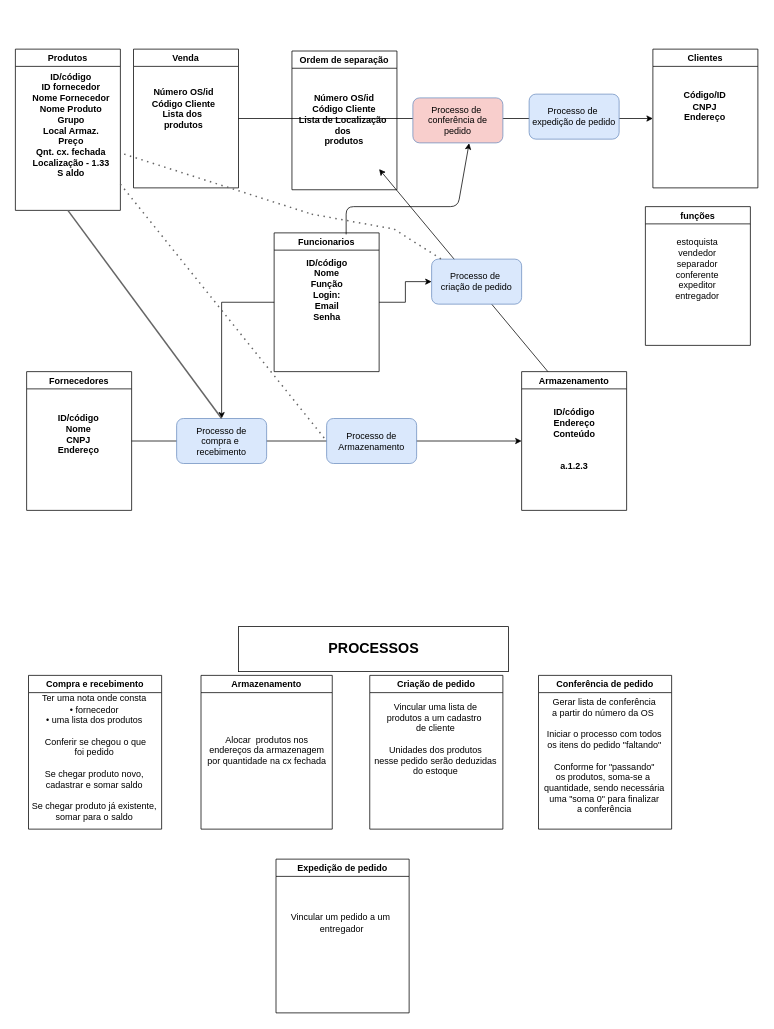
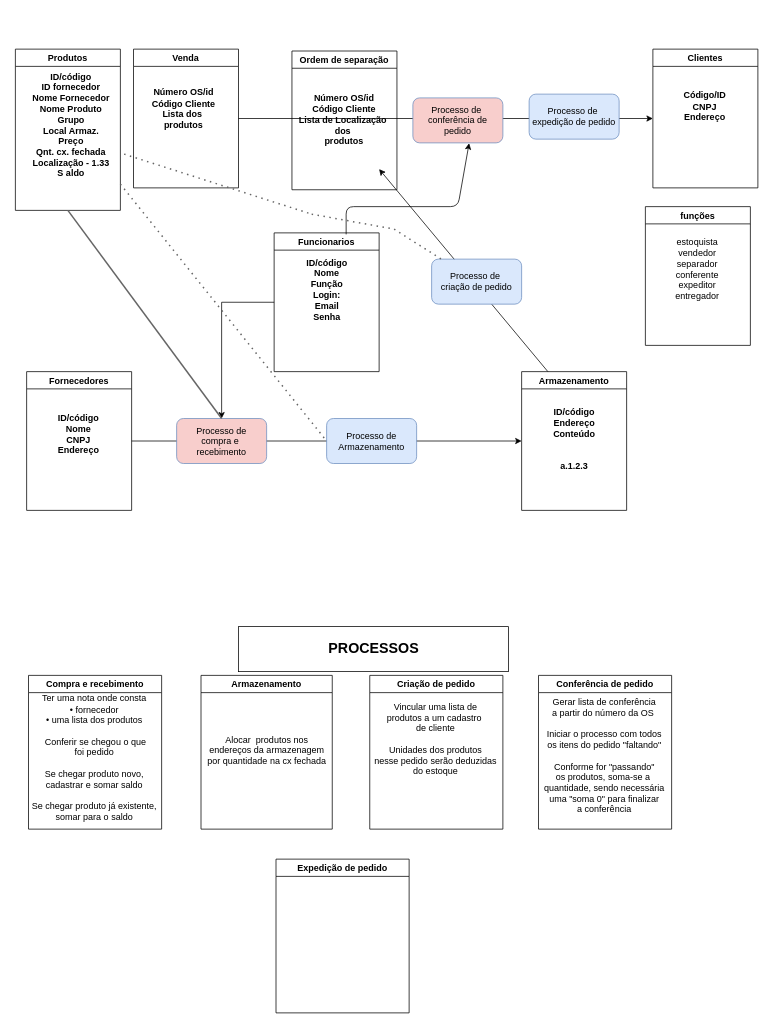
  <mxCell id="0" />
  <mxCell id="1" parent="0" />
- <mxCell id="2" style="edgeStyle=orthogonalEdgeStyle;rounded=0;orthogonalLoop=1;jettySize=auto;html=1;" parent="1" source="4" target="20" edge="1"><mxGeometry relative="1" as="geometry" /></mxCell>
  <mxCell id="3" style="edgeStyle=orthogonalEdgeStyle;rounded=0;orthogonalLoop=1;jettySize=auto;html=1;entryX=0.5;entryY=0;entryDx=0;entryDy=0;" parent="1" source="4" target="21" edge="1"><mxGeometry relative="1" as="geometry" /></mxCell>
  <mxCell id="4" value="Funcionarios" style="swimlane;" parent="1" vertex="1"><mxGeometry x="365" y="310" width="140" height="185" as="geometry"><mxRectangle x="600" y="215" width="130" height="23" as="alternateBounds" /></mxGeometry></mxCell>
  <mxCell id="5" value="&lt;b&gt;ID/código&lt;/b&gt;&lt;b&gt;&lt;br&gt;Nome&lt;br&gt;Função&lt;br&gt;Login:&lt;br&gt;Email&lt;br&gt;Senha&lt;br&gt;&lt;br&gt;&lt;br&gt;&lt;/b&gt;" style="text;html=1;align=center;verticalAlign=middle;resizable=0;points=[];autosize=1;strokeColor=none;" parent="4" vertex="1"><mxGeometry x="35" y="30" width="70" height="120" as="geometry" /></mxCell>
  <mxCell id="6" style="edgeStyle=orthogonalEdgeStyle;rounded=0;orthogonalLoop=1;jettySize=auto;html=1;entryX=0;entryY=0.5;entryDx=0;entryDy=0;" parent="1" source="7" target="9" edge="1"><mxGeometry relative="1" as="geometry" /></mxCell>
  <mxCell id="7" value="Fornecedores" style="swimlane;" parent="1" vertex="1"><mxGeometry x="35" y="495" width="140" height="185" as="geometry" /></mxCell>
  <mxCell id="8" value="&lt;p style=&quot;margin: 4px 0px 0px&quot;&gt;&lt;/p&gt;&lt;p style=&quot;margin: 0px 0px 0px 8px&quot;&gt;&lt;b&gt;&lt;br&gt;&lt;/b&gt;&lt;/p&gt;&lt;p style=&quot;margin: 0px 0px 0px 8px&quot;&gt;&lt;b&gt;&lt;br&gt;&lt;/b&gt;&lt;/p&gt;&lt;p style=&quot;margin: 0px 0px 0px 8px&quot;&gt;&lt;b&gt;&lt;br&gt;&lt;/b&gt;&lt;/p&gt;&lt;p style=&quot;margin: 0px 0px 0px 8px&quot;&gt;&lt;b&gt;&lt;br&gt;&lt;/b&gt;&lt;/p&gt;&lt;p style=&quot;margin: 0px 0px 0px 8px&quot;&gt;&lt;b&gt;&lt;br&gt;&lt;/b&gt;&lt;/p&gt;&lt;p style=&quot;margin: 0px 0px 0px 8px&quot;&gt;&lt;b&gt;ID/código&lt;/b&gt;&lt;b&gt;&lt;br&gt;&lt;/b&gt;&lt;/p&gt;&lt;p style=&quot;margin: 0px 0px 0px 8px&quot;&gt;&lt;b&gt;Nome&lt;/b&gt;&lt;/p&gt;&lt;p style=&quot;margin: 0px 0px 0px 8px&quot;&gt;&lt;b&gt;CNPJ&lt;/b&gt;&lt;br&gt;&lt;/p&gt;&lt;p style=&quot;margin: 0px 0px 0px 8px&quot;&gt;&lt;b&gt;Endereço&lt;/b&gt;&lt;/p&gt;&lt;p style=&quot;margin: 0px 0px 0px 8px&quot;&gt;&lt;b&gt;&lt;br&gt;&lt;/b&gt;&lt;/p&gt;&lt;p style=&quot;margin: 0px 0px 0px 8px&quot;&gt;&lt;br&gt;&lt;/p&gt;" style="text;html=1;align=center;verticalAlign=middle;resizable=0;points=[];autosize=1;strokeColor=none;" parent="7" vertex="1"><mxGeometry x="25" y="-20" width="80" height="160" as="geometry" /></mxCell>
  <mxCell id="9" value="Armazenamento" style="swimlane;" parent="1" vertex="1"><mxGeometry x="695" y="495" width="140" height="185" as="geometry"><mxRectangle x="805" y="400" width="130" height="23" as="alternateBounds" /></mxGeometry></mxCell>
  <mxCell id="10" value="&lt;b&gt;ID/código&lt;/b&gt;&lt;b&gt;&lt;br&gt;Endereço&lt;br&gt;Conteúdo&lt;br&gt;&lt;br&gt;&lt;br&gt;a.1.2.3&lt;br&gt;&lt;/b&gt;" style="text;html=1;align=center;verticalAlign=middle;resizable=0;points=[];autosize=1;strokeColor=none;" parent="9" vertex="1"><mxGeometry x="35" y="45" width="70" height="90" as="geometry" /></mxCell>
  <mxCell id="11" value="Produtos" style="swimlane;" parent="1" vertex="1"><mxGeometry x="20" y="65" width="140" height="215" as="geometry" /></mxCell>
  <mxCell id="12" value="&lt;p style=&quot;margin: 4px 0px 0px&quot;&gt;&lt;/p&gt;&lt;p style=&quot;margin: 0px 0px 0px 8px&quot;&gt;&lt;b&gt;&lt;br&gt;&lt;/b&gt;&lt;/p&gt;&lt;p style=&quot;margin: 0px 0px 0px 8px&quot;&gt;&lt;b&gt;&lt;br&gt;&lt;/b&gt;&lt;/p&gt;&lt;p style=&quot;margin: 0px 0px 0px 8px&quot;&gt;&lt;b&gt;&lt;br&gt;&lt;/b&gt;&lt;/p&gt;&lt;p style=&quot;margin: 0px 0px 0px 8px&quot;&gt;&lt;b&gt;&lt;br&gt;&lt;/b&gt;&lt;/p&gt;&lt;p style=&quot;margin: 0px 0px 0px 8px&quot;&gt;&lt;b&gt;&lt;br&gt;&lt;/b&gt;&lt;/p&gt;&lt;p style=&quot;margin: 0px 0px 0px 8px&quot;&gt;&lt;b&gt;ID/código&lt;/b&gt;&lt;b&gt;&lt;br&gt;&lt;/b&gt;&lt;/p&gt;&lt;p style=&quot;margin: 0px 0px 0px 8px&quot;&gt;&lt;b&gt;ID fornecedor&lt;/b&gt;&lt;/p&gt;&lt;p style=&quot;margin: 0px 0px 0px 8px&quot;&gt;&lt;b&gt;Nome Fornecedor&lt;/b&gt;&lt;/p&gt;&lt;p style=&quot;margin: 0px 0px 0px 8px&quot;&gt;&lt;b&gt;Nome Produto&lt;/b&gt;&lt;/p&gt;&lt;p style=&quot;margin: 0px 0px 0px 8px&quot;&gt;&lt;b&gt;Grupo&lt;/b&gt;&lt;/p&gt;&lt;p style=&quot;margin: 0px 0px 0px 8px&quot;&gt;&lt;b&gt;Local Armaz.&lt;/b&gt;&lt;/p&gt;&lt;p style=&quot;margin: 0px 0px 0px 8px&quot;&gt;&lt;b&gt;Preço&lt;/b&gt;&lt;/p&gt;&lt;p style=&quot;margin: 0px 0px 0px 8px&quot;&gt;&lt;b&gt;Qnt. cx. fechada&lt;/b&gt;&lt;/p&gt;&lt;p style=&quot;margin: 0px 0px 0px 8px&quot;&gt;&lt;b&gt;Localização - 1.33&lt;/b&gt;&lt;/p&gt;&lt;p style=&quot;margin: 0px 0px 0px 8px&quot;&gt;&lt;b&gt;S&amp;nbsp;&lt;/b&gt;&lt;b&gt;aldo&lt;/b&gt;&lt;/p&gt;&lt;p style=&quot;margin: 0px 0px 0px 8px&quot;&gt;&lt;br&gt;&lt;/p&gt;&lt;p style=&quot;margin: 0px 0px 0px 8px&quot;&gt;&lt;b&gt;&lt;br&gt;&lt;/b&gt;&lt;/p&gt;&lt;p style=&quot;margin: 0px 0px 0px 8px&quot;&gt;&lt;br&gt;&lt;/p&gt;" style="text;html=1;align=center;verticalAlign=middle;resizable=0;points=[];autosize=1;strokeColor=none;" parent="11" vertex="1"><mxGeometry x="5" y="-45" width="130" height="260" as="geometry" /></mxCell>
  <mxCell id="13" style="edgeStyle=orthogonalEdgeStyle;rounded=0;orthogonalLoop=1;jettySize=auto;html=1;entryX=0;entryY=0.5;entryDx=0;entryDy=0;" parent="1" source="14" target="16" edge="1"><mxGeometry relative="1" as="geometry" /></mxCell>
  <mxCell id="14" value="Venda" style="swimlane;" parent="1" vertex="1"><mxGeometry x="177.5" y="65" width="140" height="185" as="geometry" /></mxCell>
  <mxCell id="15" value="&lt;p style=&quot;margin: 4px 0px 0px&quot;&gt;&lt;/p&gt;&lt;p style=&quot;margin: 0px 0px 0px 8px&quot;&gt;&lt;b&gt;&lt;br&gt;&lt;/b&gt;&lt;/p&gt;&lt;p style=&quot;margin: 0px 0px 0px 8px&quot;&gt;&lt;b&gt;&lt;br&gt;&lt;/b&gt;&lt;/p&gt;&lt;p style=&quot;margin: 0px 0px 0px 8px&quot;&gt;&lt;b&gt;&lt;br&gt;&lt;/b&gt;&lt;/p&gt;&lt;p style=&quot;margin: 0px 0px 0px 8px&quot;&gt;&lt;b&gt;&lt;br&gt;&lt;/b&gt;&lt;/p&gt;&lt;p style=&quot;margin: 0px 0px 0px 8px&quot;&gt;&lt;b&gt;&lt;br&gt;&lt;/b&gt;&lt;/p&gt;&lt;p style=&quot;margin: 0px 0px 0px 8px&quot;&gt;&lt;b&gt;Número OS/id&lt;/b&gt;&lt;b&gt;&lt;br&gt;&lt;/b&gt;&lt;/p&gt;&lt;p style=&quot;margin: 0px 0px 0px 8px&quot;&gt;&lt;b&gt;Código Cliente&lt;/b&gt;&lt;/p&gt;&lt;p style=&quot;margin: 0px 0px 0px 8px&quot;&gt;&lt;b&gt;Lista&amp;nbsp;&lt;/b&gt;&lt;b&gt;dos&amp;nbsp;&lt;/b&gt;&lt;/p&gt;&lt;p style=&quot;margin: 0px 0px 0px 8px&quot;&gt;&lt;b&gt;produtos&lt;/b&gt;&lt;/p&gt;&lt;p style=&quot;margin: 0px 0px 0px 8px&quot;&gt;&lt;b&gt;&lt;br&gt;&lt;/b&gt;&lt;/p&gt;&lt;p style=&quot;margin: 0px 0px 0px 8px&quot;&gt;&lt;b&gt;&lt;br&gt;&lt;/b&gt;&lt;/p&gt;&lt;p style=&quot;margin: 0px 0px 0px 8px&quot;&gt;&lt;br&gt;&lt;/p&gt;" style="text;html=1;align=center;verticalAlign=middle;resizable=0;points=[];autosize=1;strokeColor=none;" parent="14" vertex="1"><mxGeometry x="7.5" y="-27.5" width="110" height="180" as="geometry" /></mxCell>
  <mxCell id="16" value="Clientes" style="swimlane;" parent="1" vertex="1"><mxGeometry x="870" y="65" width="140" height="185" as="geometry"><mxRectangle x="920" y="-30" width="80" height="23" as="alternateBounds" /></mxGeometry></mxCell>
  <mxCell id="17" value="&lt;p style=&quot;margin: 4px 0px 0px&quot;&gt;&lt;/p&gt;&lt;p style=&quot;margin: 0px 0px 0px 8px&quot;&gt;&lt;b&gt;&lt;br&gt;&lt;/b&gt;&lt;/p&gt;&lt;p style=&quot;margin: 0px 0px 0px 8px&quot;&gt;&lt;b&gt;&lt;br&gt;&lt;/b&gt;&lt;/p&gt;&lt;p style=&quot;margin: 0px 0px 0px 8px&quot;&gt;&lt;b&gt;&lt;br&gt;&lt;/b&gt;&lt;/p&gt;&lt;p style=&quot;margin: 0px 0px 0px 8px&quot;&gt;&lt;br&gt;&lt;/p&gt;&lt;p style=&quot;margin: 0px 0px 0px 8px&quot;&gt;&lt;b&gt;Código/ID&lt;/b&gt;&lt;/p&gt;&lt;p style=&quot;margin: 0px 0px 0px 8px&quot;&gt;&lt;b&gt;CNPJ&lt;/b&gt;&lt;/p&gt;&lt;p style=&quot;margin: 0px 0px 0px 8px&quot;&gt;&lt;b&gt;Endereço&lt;/b&gt;&lt;/p&gt;&lt;p style=&quot;margin: 0px 0px 0px 8px&quot;&gt;&lt;b&gt;&lt;br&gt;&lt;/b&gt;&lt;/p&gt;&lt;p style=&quot;margin: 0px 0px 0px 8px&quot;&gt;&lt;br&gt;&lt;/p&gt;" style="text;html=1;align=center;verticalAlign=middle;resizable=0;points=[];autosize=1;strokeColor=none;" parent="16" vertex="1"><mxGeometry x="25" y="-10" width="80" height="140" as="geometry" /></mxCell>
  <mxCell id="18" value="Processo de&lt;br&gt;Armazenamento" style="rounded=1;whiteSpace=wrap;html=1;fillColor=#dae8fc;strokeColor=#6c8ebf;" parent="1" vertex="1"><mxGeometry x="435" y="557.5" width="120" height="60" as="geometry" /></mxCell>
  <mxCell id="19" value="" style="endArrow=classic;html=1;exitX=0.25;exitY=0;exitDx=0;exitDy=0;" parent="1" source="9" edge="1"><mxGeometry width="50" height="50" relative="1" as="geometry"><mxPoint x="695" y="495" as="sourcePoint" /><mxPoint x="505" y="225" as="targetPoint" /></mxGeometry></mxCell>
  <mxCell id="20" value="Processo de&amp;nbsp;&lt;br&gt;criação de pedido" style="rounded=1;whiteSpace=wrap;html=1;fillColor=#dae8fc;strokeColor=#6c8ebf;" parent="1" vertex="1"><mxGeometry x="575" y="345" width="120" height="60" as="geometry" /></mxCell>
- <mxCell id="21" value="Processo de&lt;br&gt;compra e&amp;nbsp;&lt;br&gt;recebimento" style="rounded=1;whiteSpace=wrap;html=1;fillColor=#dae8fc;strokeColor=#6c8ebf;" parent="1" vertex="1"><mxGeometry x="235" y="557.5" width="120" height="60" as="geometry" /></mxCell>
+ <mxCell id="21" value="Processo de&lt;br&gt;compra e&amp;nbsp;&lt;br&gt;recebimento" style="rounded=1;whiteSpace=wrap;html=1;fillColor=#f8cecc;strokeColor=#6c8ebf;" parent="1" vertex="1"><mxGeometry x="235" y="557.5" width="120" height="60" as="geometry" /></mxCell>
  <mxCell id="22" value="" style="endArrow=none;dashed=0;html=1;dashPattern=1 3;strokeWidth=2;exitX=0.5;exitY=1;exitDx=0;exitDy=0;entryX=0.5;entryY=0;entryDx=0;entryDy=0;fillColor=#f5f5f5;strokeColor=#666666;" parent="1" source="11" target="21" edge="1"><mxGeometry width="50" height="50" relative="1" as="geometry"><mxPoint x="345" y="335" as="sourcePoint" /><mxPoint x="395" y="285" as="targetPoint" /></mxGeometry></mxCell>
  <mxCell id="23" value="" style="endArrow=none;dashed=1;html=1;dashPattern=1 3;strokeWidth=2;exitX=0.5;exitY=1;exitDx=0;exitDy=0;entryX=0;entryY=0.5;entryDx=0;entryDy=0;fillColor=#f5f5f5;strokeColor=#666666;" parent="1" target="18" edge="1"><mxGeometry width="50" height="50" relative="1" as="geometry"><mxPoint x="160" y="245" as="sourcePoint" /><mxPoint x="365" y="552.5" as="targetPoint" /></mxGeometry></mxCell>
  <mxCell id="24" value="" style="endArrow=none;dashed=1;html=1;dashPattern=1 3;strokeWidth=2;fillColor=#f5f5f5;strokeColor=#666666;" parent="1" edge="1"><mxGeometry width="50" height="50" relative="1" as="geometry"><mxPoint x="165" y="205" as="sourcePoint" /><mxPoint x="415" y="285" as="targetPoint" /></mxGeometry></mxCell>
  <mxCell id="25" value="" style="endArrow=none;dashed=1;html=1;dashPattern=1 3;strokeWidth=2;fillColor=#f5f5f5;strokeColor=#666666;" parent="1" edge="1"><mxGeometry width="50" height="50" relative="1" as="geometry"><mxPoint x="415" y="285" as="sourcePoint" /><mxPoint x="525" y="305" as="targetPoint" /></mxGeometry></mxCell>
  <mxCell id="26" value="" style="endArrow=none;dashed=1;html=1;dashPattern=1 3;strokeWidth=2;fillColor=#f5f5f5;strokeColor=#666666;" parent="1" target="20" edge="1"><mxGeometry width="50" height="50" relative="1" as="geometry"><mxPoint x="525" y="305" as="sourcePoint" /><mxPoint x="635" y="325" as="targetPoint" /></mxGeometry></mxCell>
  <mxCell id="27" value="Processo de&amp;nbsp;&lt;br&gt;conferência de pedido" style="rounded=1;whiteSpace=wrap;html=1;fillColor=#f8cecc;strokeColor=#6c8ebf;" parent="1" vertex="1"><mxGeometry x="550" y="130" width="120" height="60" as="geometry" /></mxCell>
  <mxCell id="28" value="" style="endArrow=classic;html=1;exitX=0.686;exitY=0.011;exitDx=0;exitDy=0;exitPerimeter=0;entryX=0.625;entryY=1.008;entryDx=0;entryDy=0;entryPerimeter=0;" parent="1" source="4" target="27" edge="1"><mxGeometry width="50" height="50" relative="1" as="geometry"><mxPoint x="505" y="365" as="sourcePoint" /><mxPoint x="605" y="275" as="targetPoint" /><Array as="points"><mxPoint x="461" y="275" /><mxPoint x="610" y="275" /></Array></mxGeometry></mxCell>
  <mxCell id="29" value="Compra e recebimento" style="swimlane;" parent="1" vertex="1"><mxGeometry x="37.5" y="900" width="177.5" height="205" as="geometry" /></mxCell>
  <mxCell id="30" value="Ter uma nota onde consta&lt;br&gt;• fornecedor&lt;br&gt;• uma lista dos produtos&lt;br&gt;&lt;br&gt;&amp;nbsp;Conferir se chegou o que &lt;br&gt;foi pedido&lt;br&gt;&lt;br&gt;Se chegar produto novo,&lt;br&gt;cadastrar e somar saldo&lt;br&gt;&lt;br&gt;Se chegar produto já existente,&lt;br&gt;somar para o saldo" style="text;html=1;align=center;verticalAlign=middle;resizable=0;points=[];autosize=1;strokeColor=none;" parent="29" vertex="1"><mxGeometry x="-2.5" y="25" width="180" height="170" as="geometry" /></mxCell>
  <mxCell id="31" value="&lt;font size=&quot;1&quot;&gt;&lt;b style=&quot;font-size: 19px&quot;&gt;PROCESSOS&lt;/b&gt;&lt;/font&gt;" style="rounded=0;whiteSpace=wrap;html=1;" parent="1" vertex="1"><mxGeometry x="317.5" y="835" width="360" height="60" as="geometry" /></mxCell>
  <mxCell id="32" value="Armazenamento" style="swimlane;" parent="1" vertex="1"><mxGeometry x="267.5" y="900" width="175" height="205" as="geometry" /></mxCell>
  <mxCell id="33" value="Alocar&amp;nbsp; produtos nos&lt;br&gt;endereços da armazenagem&lt;br&gt;por quantidade na cx fechada&lt;br&gt;" style="text;html=1;align=center;verticalAlign=middle;resizable=0;points=[];autosize=1;strokeColor=none;" parent="32" vertex="1"><mxGeometry x="2.5" y="75" width="170" height="50" as="geometry" /></mxCell>
  <mxCell id="34" value="Criação de pedido" style="swimlane;" parent="1" vertex="1"><mxGeometry x="492.5" y="900" width="177.5" height="205" as="geometry" /></mxCell>
  <mxCell id="35" value="Vincular uma lista de&lt;br&gt;produtos a um cadastro&amp;nbsp;&lt;br&gt;de cliente&lt;br&gt;&lt;br&gt;Unidades dos produtos&lt;br&gt;nesse pedido serão deduzidas&lt;br&gt;do estoque" style="text;html=1;align=center;verticalAlign=middle;resizable=0;points=[];autosize=1;strokeColor=none;" parent="34" vertex="1"><mxGeometry x="-2.5" y="35" width="180" height="100" as="geometry" /></mxCell>
  <mxCell id="36" value="Conferência de pedido" style="swimlane;" parent="1" vertex="1"><mxGeometry x="717.5" y="900" width="177.5" height="205" as="geometry" /></mxCell>
  <mxCell id="37" value="&lt;br&gt;Gerar lista de conferência&lt;br&gt;a partir do número da OS&amp;nbsp;&lt;br&gt;&lt;br&gt;Iniciar o processo com todos&lt;br&gt;os itens do pedido &quot;faltando&quot;&lt;br&gt;&lt;br&gt;Conforme for &quot;passando&quot;&lt;br&gt;os produtos, soma-se a&amp;nbsp;&lt;br&gt;quantidade, sendo necessária&lt;br&gt;uma &quot;soma 0&quot; para finalizar&lt;br&gt;a conferência" style="text;html=1;align=center;verticalAlign=middle;resizable=0;points=[];autosize=1;strokeColor=none;" parent="36" vertex="1"><mxGeometry x="-2.5" y="15" width="180" height="170" as="geometry" /></mxCell>
  <mxCell id="38" value="Processo de&amp;nbsp;&lt;br&gt;expedição de pedido" style="rounded=1;whiteSpace=wrap;html=1;fillColor=#dae8fc;strokeColor=#6c8ebf;" parent="1" vertex="1"><mxGeometry x="705" y="125" width="120" height="60" as="geometry" /></mxCell>
  <mxCell id="39" value="Expedição de pedido" style="swimlane;" parent="1" vertex="1"><mxGeometry x="367.5" y="1145" width="177.5" height="205" as="geometry" /></mxCell>
- <mxCell id="40" value="Vincular um pedido a um&amp;nbsp;&lt;br&gt;entregador" style="text;html=1;align=center;verticalAlign=middle;resizable=0;points=[];autosize=1;strokeColor=none;" parent="39" vertex="1"><mxGeometry x="12.5" y="70" width="150" height="30" as="geometry" /></mxCell>
  <mxCell id="41" value="Ordem de separação" style="swimlane;" parent="1" vertex="1"><mxGeometry x="388.75" y="67.5" width="140" height="185" as="geometry" /></mxCell>
  <mxCell id="42" value="&lt;p style=&quot;margin: 4px 0px 0px&quot;&gt;&lt;/p&gt;&lt;p style=&quot;margin: 0px 0px 0px 8px&quot;&gt;&lt;b&gt;&lt;br&gt;&lt;/b&gt;&lt;/p&gt;&lt;p style=&quot;margin: 0px 0px 0px 8px&quot;&gt;&lt;b&gt;&lt;br&gt;&lt;/b&gt;&lt;/p&gt;&lt;p style=&quot;margin: 0px 0px 0px 8px&quot;&gt;&lt;b&gt;&lt;br&gt;&lt;/b&gt;&lt;/p&gt;&lt;p style=&quot;margin: 0px 0px 0px 8px&quot;&gt;&lt;b&gt;&lt;br&gt;&lt;/b&gt;&lt;/p&gt;&lt;p style=&quot;margin: 0px 0px 0px 8px&quot;&gt;&lt;b&gt;&lt;br&gt;&lt;/b&gt;&lt;/p&gt;&lt;p style=&quot;margin: 0px 0px 0px 8px&quot;&gt;&lt;b&gt;Número OS/id&lt;/b&gt;&lt;b&gt;&lt;br&gt;&lt;/b&gt;&lt;/p&gt;&lt;p style=&quot;margin: 0px 0px 0px 8px&quot;&gt;&lt;b&gt;Código Cliente&lt;/b&gt;&lt;/p&gt;&lt;p style=&quot;margin: 0px 0px 0px 8px&quot;&gt;&lt;b&gt;Lista de Localização&amp;nbsp;&lt;/b&gt;&lt;/p&gt;&lt;p style=&quot;margin: 0px 0px 0px 8px&quot;&gt;&lt;b&gt;dos&amp;nbsp;&lt;/b&gt;&lt;/p&gt;&lt;p style=&quot;margin: 0px 0px 0px 8px&quot;&gt;&lt;b&gt;produtos&lt;/b&gt;&lt;/p&gt;&lt;p style=&quot;margin: 0px 0px 0px 8px&quot;&gt;&lt;b&gt;&lt;br&gt;&lt;/b&gt;&lt;/p&gt;&lt;p style=&quot;margin: 0px 0px 0px 8px&quot;&gt;&lt;b&gt;&lt;br&gt;&lt;/b&gt;&lt;/p&gt;&lt;p style=&quot;margin: 0px 0px 0px 8px&quot;&gt;&lt;br&gt;&lt;/p&gt;" style="text;html=1;align=center;verticalAlign=middle;resizable=0;points=[];autosize=1;strokeColor=none;" parent="41" vertex="1"><mxGeometry x="-5" y="-20" width="140" height="190" as="geometry" /></mxCell>
  <mxCell id="43" value="funções" style="swimlane;" parent="1" vertex="1"><mxGeometry x="860" y="275" width="140" height="185" as="geometry"><mxRectangle x="920" y="-30" width="80" height="23" as="alternateBounds" /></mxGeometry></mxCell>
  <mxCell id="44" value="&lt;p style=&quot;margin: 4px 0px 0px&quot;&gt;&lt;/p&gt;&lt;p style=&quot;margin: 0px 0px 0px 8px&quot;&gt;&lt;br&gt;&lt;/p&gt;&lt;p style=&quot;margin: 0px 0px 0px 8px&quot;&gt;&lt;br&gt;&lt;/p&gt;&lt;p style=&quot;margin: 0px 0px 0px 8px&quot;&gt;&lt;br&gt;&lt;/p&gt;&lt;p style=&quot;margin: 0px 0px 0px 8px&quot;&gt;&lt;br&gt;&lt;/p&gt;&lt;p style=&quot;margin: 0px 0px 0px 8px&quot;&gt;estoquista&lt;/p&gt;&lt;p style=&quot;margin: 0px 0px 0px 8px&quot;&gt;vendedor&lt;/p&gt;&lt;p style=&quot;margin: 0px 0px 0px 8px&quot;&gt;separador&lt;/p&gt;&lt;p style=&quot;margin: 0px 0px 0px 8px&quot;&gt;conferente&lt;/p&gt;&lt;p style=&quot;margin: 0px 0px 0px 8px&quot;&gt;expeditor&lt;/p&gt;&lt;p style=&quot;margin: 0px 0px 0px 8px&quot;&gt;entregador&lt;/p&gt;&lt;p style=&quot;margin: 0px 0px 0px 8px&quot;&gt;&lt;br&gt;&lt;/p&gt;" style="text;html=1;align=center;verticalAlign=middle;resizable=0;points=[];autosize=1;strokeColor=none;" parent="43" vertex="1"><mxGeometry x="25" y="-20" width="80" height="160" as="geometry" /></mxCell>
